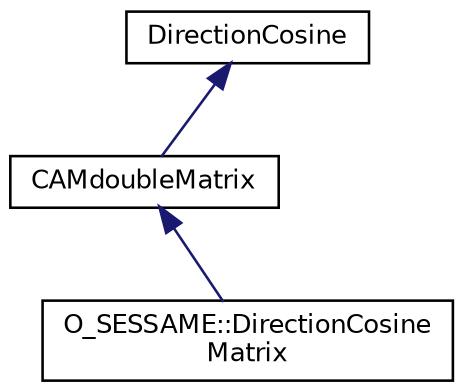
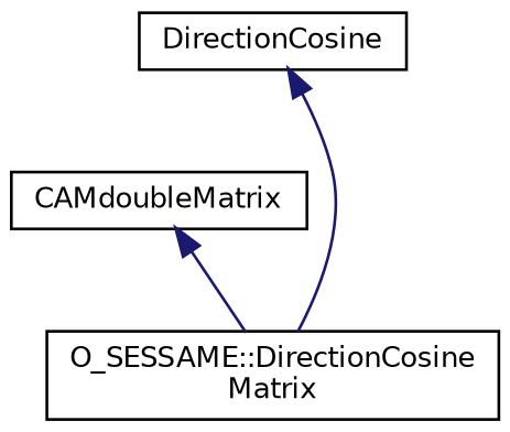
  digraph {
    fontname="DejaVu Sans"
    rankdir=TB
    node [color=black fillcolor=white fontname="DejaVu Sans" fontsize=10 shape=record style=filled]
    edge [color=midnightblue dir=back fontname="DejaVu Sans" fontsize=10 labelfontname=Helvetica labelfontsize=10 style=solid]
    n1 [height=0.2 label=DirectionCosine width=0.4]
    n2 [height=0.2 label=CAMdoubleMatrix width=0.4]
    n3 [height=0.2 label="O_SESSAME::DirectionCosine\lMatrix" width=0.4]
-   n1 -> n2
+   n1 -> n3
    n2 -> n3
  }
